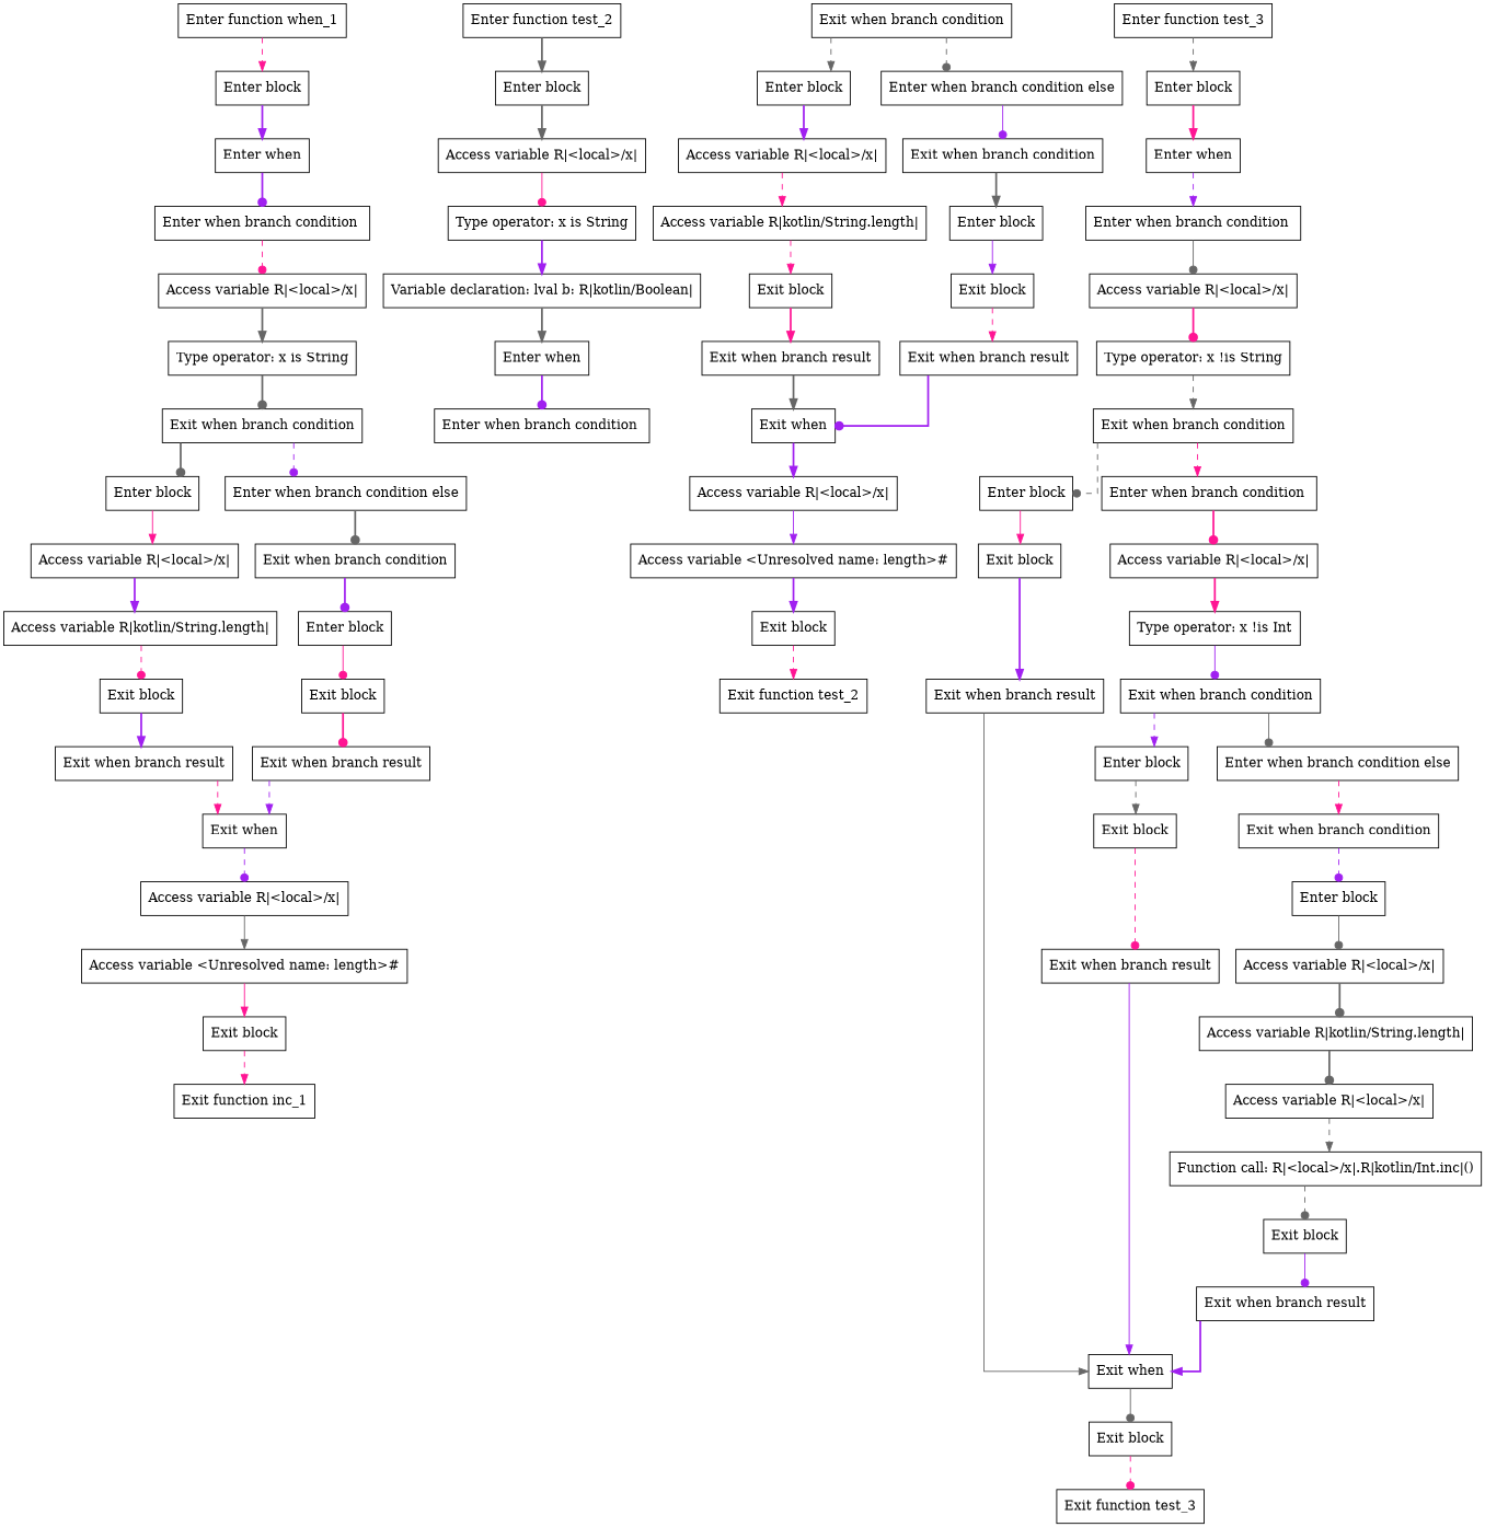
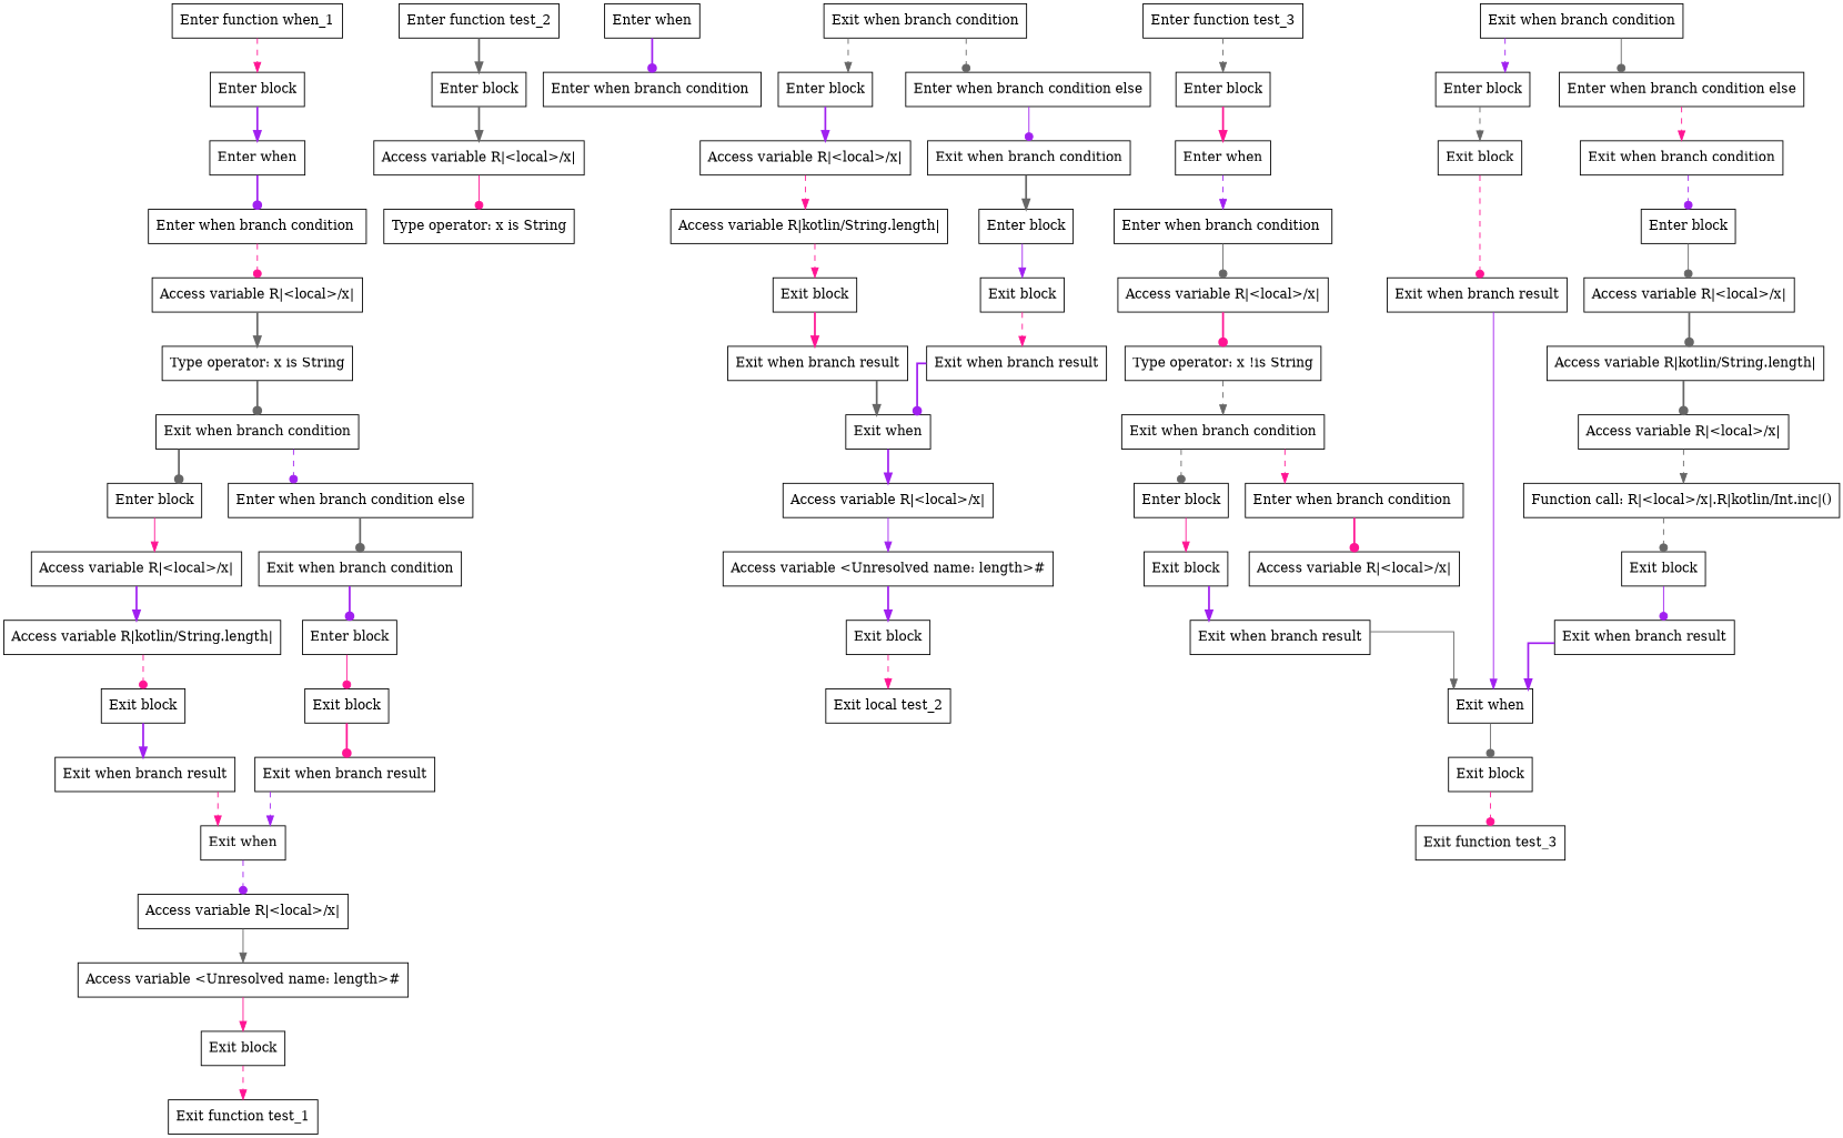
  digraph {
    splines=ortho
    node [shape=box]
    edge [arrowhead=normal color=purple style=bold]
    n1 [label="Enter function when_1"]
    n2 [label="Enter block"]
    n3 [label="Enter when"]
    n4 [label="Enter when branch condition "]
    n5 [label="Access variable R|<local>/x|"]
    n6 [label="Type operator: x is String"]
    n7 [label="Exit when branch condition"]
    n8 [label="Enter block"]
    n9 [label="Enter when branch condition else"]
    n10 [label="Access variable R|<local>/x|"]
    n11 [label="Access variable R|kotlin/String.length|"]
    n12 [label="Exit block"]
    n13 [label="Exit when branch result"]
    n14 [label="Exit when"]
    n15 [label="Exit when branch condition"]
    n16 [label="Enter block"]
    n17 [label="Exit block"]
    n18 [label="Exit when branch result"]
    n19 [label="Access variable R|<local>/x|"]
    n20 [label="Access variable <Unresolved name: length>#"]
    n21 [label="Exit block"]
-   n22 [label="Exit function inc_1"]
+   n22 [label="Exit function test_1"]
    n23 [label="Enter function test_2"]
    n24 [label="Enter block"]
    n25 [label="Access variable R|<local>/x|"]
    n26 [label="Type operator: x is String"]
-   n27 [label="Variable declaration: lval b: R|kotlin/Boolean|"]
    n28 [label="Enter when"]
    n29 [label="Enter when branch condition "]
    n30 [label="Exit when branch condition"]
    n31 [label="Enter block"]
    n32 [label="Enter when branch condition else"]
    n33 [label="Access variable R|<local>/x|"]
    n34 [label="Access variable R|kotlin/String.length|"]
    n35 [label="Exit block"]
    n36 [label="Exit when branch result"]
    n37 [label="Exit when"]
    n38 [label="Exit when branch condition"]
    n39 [label="Enter block"]
    n40 [label="Exit block"]
    n41 [label="Exit when branch result"]
    n42 [label="Access variable R|<local>/x|"]
    n43 [label="Access variable <Unresolved name: length>#"]
    n44 [label="Exit block"]
-   n45 [label="Exit function test_2"]
+   n45 [label="Exit local test_2"]
    n46 [label="Enter function test_3"]
    n47 [label="Enter block"]
    n48 [label="Enter when"]
    n49 [label="Enter when branch condition "]
    n50 [label="Access variable R|<local>/x|"]
    n51 [label="Type operator: x !is String"]
    n52 [label="Exit when branch condition"]
    n53 [label="Enter block"]
    n54 [label="Enter when branch condition "]
    n55 [label="Exit block"]
    n56 [label="Exit when branch result"]
    n57 [label="Exit when"]
    n58 [label="Access variable R|<local>/x|"]
-   n59 [label="Type operator: x !is Int"]
    n60 [label="Exit when branch condition"]
    n61 [label="Enter block"]
    n62 [label="Enter when branch condition else"]
    n63 [label="Exit block"]
    n64 [label="Exit when branch result"]
    n65 [label="Exit when branch condition"]
    n66 [label="Enter block"]
    n67 [label="Access variable R|<local>/x|"]
    n68 [label="Access variable R|kotlin/String.length|"]
    n69 [label="Access variable R|<local>/x|"]
    n70 [label="Function call: R|<local>/x|.R|kotlin/Int.inc|()"]
    n71 [label="Exit block"]
    n72 [label="Exit when branch result"]
    n73 [label="Exit block"]
    n74 [label="Exit function test_3"]
    subgraph sub_1 {
      n1
      n2
      n3
      n4
      n5
      n6
      n7
      n8
      n9
      n10
      n11
      n12
      n13
      n14
      n15
      n16
      n17
      n18
      n19
      n20
      n21
      n22
    }
    subgraph sub_2 {
      n23
      n24
      n25
      n26
-     n27
      n28
      n29
      n30
      n31
      n32
      n33
      n34
      n35
      n36
      n37
      n38
      n39
      n40
      n41
      n42
      n43
      n44
      n45
    }
    subgraph sub_3 {
      n46
      n47
      n48
      n49
      n50
      n51
      n52
      n53
      n54
      n55
      n56
      n57
      n58
-     n59
      n60
      n61
      n62
      n63
      n64
      n65
      n66
      n67
      n68
      n69
      n70
      n71
      n72
      n73
      n74
    }
    n1 -> n2 [color=deeppink style=dashed]
    n2 -> n3
    n3 -> n4 [arrowhead=dot]
    n4 -> n5 [arrowhead=dot color=deeppink style=dashed]
    n5 -> n6 [color=gray40]
    n6 -> n7 [arrowhead=dot color=gray40]
    n7 -> n8 [arrowhead=dot color=gray40]
    n7 -> n9 [arrowhead=dot style=dashed]
    n8 -> n10 [color=deeppink style=solid]
    n9 -> n15 [arrowhead=dot color=gray40]
    n10 -> n11
    n11 -> n12 [arrowhead=dot color=deeppink style=dashed]
    n12 -> n13
    n13 -> n14 [color=deeppink style=dashed]
    n14 -> n19 [arrowhead=dot style=dashed]
    n15 -> n16 [arrowhead=dot]
    n16 -> n17 [arrowhead=dot color=deeppink style=solid]
    n17 -> n18 [arrowhead=dot color=deeppink]
    n18 -> n14 [style=dashed]
    n19 -> n20 [color=gray40 style=solid]
    n20 -> n21 [color=deeppink style=solid]
    n21 -> n22 [color=deeppink style=dashed]
    n23 -> n24 [color=gray40]
    n24 -> n25 [color=gray40]
    n25 -> n26 [arrowhead=dot color=deeppink style=solid]
-   n26 -> n27
-   n27 -> n28 [color=gray40]
    n28 -> n29 [arrowhead=dot]
    n30 -> n31 [color=gray40 style=dashed]
    n30 -> n32 [arrowhead=dot color=gray40 style=dashed]
    n31 -> n33
    n32 -> n38 [arrowhead=dot style=solid]
    n33 -> n34 [color=deeppink style=dashed]
    n34 -> n35 [color=deeppink style=dashed]
    n35 -> n36 [color=deeppink]
    n36 -> n37 [color=gray40]
    n37 -> n42
    n38 -> n39 [color=gray40]
    n39 -> n40 [style=solid]
    n40 -> n41 [color=deeppink style=dashed]
    n41 -> n37 [arrowhead=dot]
    n42 -> n43 [style=solid]
    n43 -> n44
    n44 -> n45 [color=deeppink style=dashed]
    n46 -> n47 [color=gray40 style=dashed]
    n47 -> n48 [color=deeppink]
    n48 -> n49 [style=dashed]
    n49 -> n50 [arrowhead=dot color=gray40 style=solid]
    n50 -> n51 [arrowhead=dot color=deeppink]
    n51 -> n52 [color=gray40 style=dashed]
    n52 -> n53 [arrowhead=dot color=gray40 style=dashed]
    n52 -> n54 [color=deeppink style=dashed]
    n53 -> n55 [color=deeppink style=solid]
    n54 -> n58 [arrowhead=dot color=deeppink]
    n55 -> n56
    n56 -> n57 [color=gray40 style=solid]
    n57 -> n73 [arrowhead=dot color=gray40 style=solid]
-   n58 -> n59 [color=deeppink]
-   n59 -> n60 [arrowhead=dot style=solid]
    n60 -> n61 [style=dashed]
    n60 -> n62 [arrowhead=dot color=gray40 style=solid]
    n61 -> n63 [color=gray40 style=dashed]
    n62 -> n65 [color=deeppink style=dashed]
    n63 -> n64 [arrowhead=dot color=deeppink style=dashed]
    n64 -> n57 [style=solid]
    n65 -> n66 [arrowhead=dot style=dashed]
    n66 -> n67 [arrowhead=dot color=gray40 style=solid]
    n67 -> n68 [arrowhead=dot color=gray40]
    n68 -> n69 [arrowhead=dot color=gray40]
    n69 -> n70 [color=gray40 style=dashed]
    n70 -> n71 [arrowhead=dot color=gray40 style=dashed]
    n71 -> n72 [arrowhead=dot style=solid]
    n72 -> n57
    n73 -> n74 [arrowhead=dot color=deeppink style=dashed]
  }
